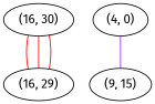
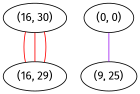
  graph {
    fontname="Fira Sans"
    node [fontname="Fira Sans"]
    edge [color=red fontname="Fira Sans" weight=1]
    "(16, 30)"
    "(16, 29)"
-   "(0, 0)" [label="(4, 0)"]
-   "(9, 25)" [label="(9, 15)"]
+   "(0, 0)"
+   "(9, 25)"
    "(16, 30)" -- "(16, 29)"
    "(16, 30)" -- "(16, 29)"
    "(16, 30)" -- "(16, 29)"
    "(0, 0)" -- "(9, 25)" [color=purple weight=4]
  }
